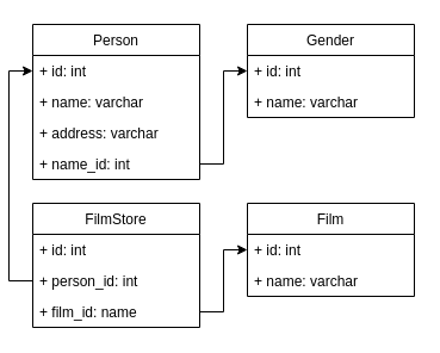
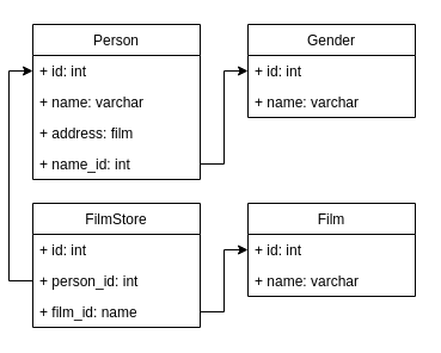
  <mxCell id="0" />
  <mxCell id="1" parent="0" />
  <mxCell id="2" value="Person" style="swimlane;fontStyle=0;childLayout=stackLayout;horizontal=1;startSize=26;fillColor=none;horizontalStack=0;resizeParent=1;resizeParentMax=0;resizeLast=0;collapsible=1;marginBottom=0;" vertex="1" parent="1"><mxGeometry x="20" y="20" width="140" height="130" as="geometry" /></mxCell>
  <mxCell id="3" value="+ id: int" style="text;strokeColor=none;fillColor=none;align=left;verticalAlign=top;spacingLeft=4;spacingRight=4;overflow=hidden;rotatable=0;points=[[0,0.5],[1,0.5]];portConstraint=eastwest;" vertex="1" parent="2"><mxGeometry y="26" width="140" height="26" as="geometry" /></mxCell>
  <mxCell id="4" value="+ name: varchar" style="text;strokeColor=none;fillColor=none;align=left;verticalAlign=top;spacingLeft=4;spacingRight=4;overflow=hidden;rotatable=0;points=[[0,0.5],[1,0.5]];portConstraint=eastwest;" vertex="1" parent="2"><mxGeometry y="52" width="140" height="26" as="geometry" /></mxCell>
- <mxCell id="5" value="+ address: varchar" style="text;strokeColor=none;fillColor=none;align=left;verticalAlign=top;spacingLeft=4;spacingRight=4;overflow=hidden;rotatable=0;points=[[0,0.5],[1,0.5]];portConstraint=eastwest;" vertex="1" parent="2"><mxGeometry y="78" width="140" height="26" as="geometry" /></mxCell>
+ <mxCell id="5" value="+ address: film" style="text;strokeColor=none;fillColor=none;align=left;verticalAlign=top;spacingLeft=4;spacingRight=4;overflow=hidden;rotatable=0;points=[[0,0.5],[1,0.5]];portConstraint=eastwest;" vertex="1" parent="2"><mxGeometry y="78" width="140" height="26" as="geometry" /></mxCell>
  <mxCell id="6" value="+ name_id: int" style="text;strokeColor=none;fillColor=none;align=left;verticalAlign=top;spacingLeft=4;spacingRight=4;overflow=hidden;rotatable=0;points=[[0,0.5],[1,0.5]];portConstraint=eastwest;" vertex="1" parent="2"><mxGeometry y="104" width="140" height="26" as="geometry" /></mxCell>
  <mxCell id="7" value="Gender" style="swimlane;fontStyle=0;childLayout=stackLayout;horizontal=1;startSize=26;fillColor=none;horizontalStack=0;resizeParent=1;resizeParentMax=0;resizeLast=0;collapsible=1;marginBottom=0;" vertex="1" parent="1"><mxGeometry x="200" y="20" width="140" height="78" as="geometry" /></mxCell>
  <mxCell id="8" value="+ id: int" style="text;strokeColor=none;fillColor=none;align=left;verticalAlign=top;spacingLeft=4;spacingRight=4;overflow=hidden;rotatable=0;points=[[0,0.5],[1,0.5]];portConstraint=eastwest;" vertex="1" parent="7"><mxGeometry y="26" width="140" height="26" as="geometry" /></mxCell>
  <mxCell id="9" value="+ name: varchar" style="text;strokeColor=none;fillColor=none;align=left;verticalAlign=top;spacingLeft=4;spacingRight=4;overflow=hidden;rotatable=0;points=[[0,0.5],[1,0.5]];portConstraint=eastwest;" vertex="1" parent="7"><mxGeometry y="52" width="140" height="26" as="geometry" /></mxCell>
  <mxCell id="10" style="edgeStyle=orthogonalEdgeStyle;rounded=0;orthogonalLoop=1;jettySize=auto;html=1;exitX=1;exitY=0.5;exitDx=0;exitDy=0;entryX=0;entryY=0.5;entryDx=0;entryDy=0;" edge="1" parent="1" source="6" target="8"><mxGeometry relative="1" as="geometry" /></mxCell>
  <mxCell id="11" value="FilmStore" style="swimlane;fontStyle=0;childLayout=stackLayout;horizontal=1;startSize=26;fillColor=none;horizontalStack=0;resizeParent=1;resizeParentMax=0;resizeLast=0;collapsible=1;marginBottom=0;" vertex="1" parent="1"><mxGeometry x="20" y="170" width="140" height="104" as="geometry" /></mxCell>
  <mxCell id="12" value="+ id: int" style="text;strokeColor=none;fillColor=none;align=left;verticalAlign=top;spacingLeft=4;spacingRight=4;overflow=hidden;rotatable=0;points=[[0,0.5],[1,0.5]];portConstraint=eastwest;" vertex="1" parent="11"><mxGeometry y="26" width="140" height="26" as="geometry" /></mxCell>
  <mxCell id="13" value="+ person_id: int" style="text;strokeColor=none;fillColor=none;align=left;verticalAlign=top;spacingLeft=4;spacingRight=4;overflow=hidden;rotatable=0;points=[[0,0.5],[1,0.5]];portConstraint=eastwest;" vertex="1" parent="11"><mxGeometry y="52" width="140" height="26" as="geometry" /></mxCell>
  <mxCell id="14" value="+ film_id: name" style="text;strokeColor=none;fillColor=none;align=left;verticalAlign=top;spacingLeft=4;spacingRight=4;overflow=hidden;rotatable=0;points=[[0,0.5],[1,0.5]];portConstraint=eastwest;" vertex="1" parent="11"><mxGeometry y="78" width="140" height="26" as="geometry" /></mxCell>
  <mxCell id="15" value="Film" style="swimlane;fontStyle=0;childLayout=stackLayout;horizontal=1;startSize=26;fillColor=none;horizontalStack=0;resizeParent=1;resizeParentMax=0;resizeLast=0;collapsible=1;marginBottom=0;" vertex="1" parent="1"><mxGeometry x="200" y="170" width="140" height="78" as="geometry" /></mxCell>
  <mxCell id="16" value="+ id: int" style="text;strokeColor=none;fillColor=none;align=left;verticalAlign=top;spacingLeft=4;spacingRight=4;overflow=hidden;rotatable=0;points=[[0,0.5],[1,0.5]];portConstraint=eastwest;" vertex="1" parent="15"><mxGeometry y="26" width="140" height="26" as="geometry" /></mxCell>
  <mxCell id="17" value="+ name: varchar" style="text;strokeColor=none;fillColor=none;align=left;verticalAlign=top;spacingLeft=4;spacingRight=4;overflow=hidden;rotatable=0;points=[[0,0.5],[1,0.5]];portConstraint=eastwest;" vertex="1" parent="15"><mxGeometry y="52" width="140" height="26" as="geometry" /></mxCell>
  <mxCell id="18" style="edgeStyle=orthogonalEdgeStyle;rounded=0;orthogonalLoop=1;jettySize=auto;html=1;exitX=1;exitY=0.5;exitDx=0;exitDy=0;entryX=0;entryY=0.5;entryDx=0;entryDy=0;" edge="1" parent="1" source="14" target="16"><mxGeometry relative="1" as="geometry" /></mxCell>
  <mxCell id="19" style="edgeStyle=orthogonalEdgeStyle;rounded=0;orthogonalLoop=1;jettySize=auto;html=1;exitX=0;exitY=0.5;exitDx=0;exitDy=0;entryX=0;entryY=0.5;entryDx=0;entryDy=0;" edge="1" parent="1" source="13" target="3"><mxGeometry relative="1" as="geometry" /></mxCell>
